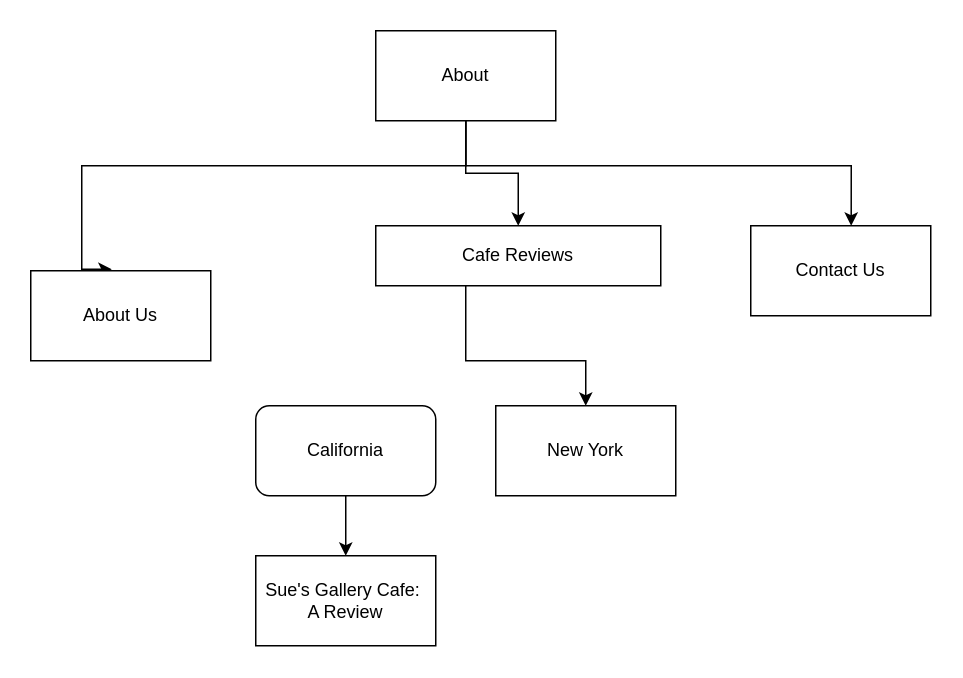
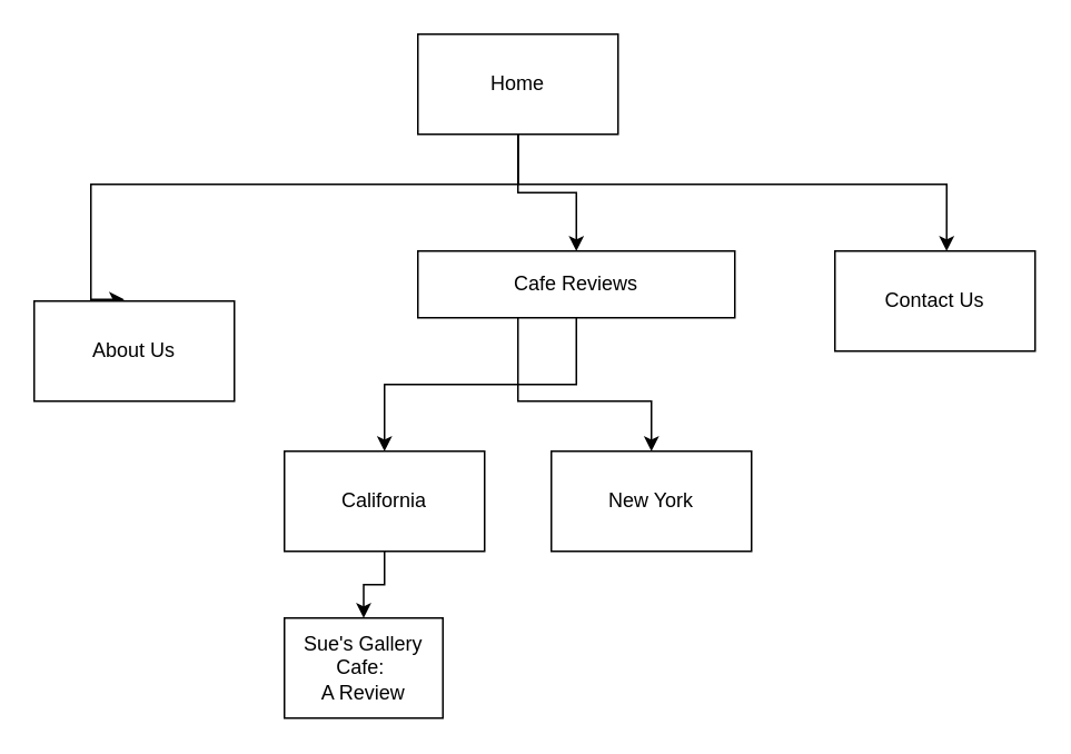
  <mxCell id="0" />
  <mxCell id="1" parent="0" />
  <mxCell id="2" value="" style="edgeStyle=orthogonalEdgeStyle;rounded=0;orthogonalLoop=1;jettySize=auto;html=1;" parent="1" source="5" target="10" edge="1"><mxGeometry relative="1" as="geometry" /></mxCell>
  <mxCell id="3" value="" style="edgeStyle=orthogonalEdgeStyle;rounded=0;orthogonalLoop=1;jettySize=auto;html=1;entryX=0.45;entryY=-0.017;entryDx=0;entryDy=0;entryPerimeter=0;" parent="1" source="5" target="6" edge="1"><mxGeometry relative="1" as="geometry"><mxPoint x="150" y="50" as="targetPoint" /><Array as="points"><mxPoint x="310" y="110" /><mxPoint x="54" y="110" /></Array></mxGeometry></mxCell>
  <mxCell id="4" style="edgeStyle=orthogonalEdgeStyle;rounded=0;orthogonalLoop=1;jettySize=auto;html=1;entryX=0.558;entryY=0;entryDx=0;entryDy=0;entryPerimeter=0;" parent="1" target="7" edge="1"><mxGeometry relative="1" as="geometry"><mxPoint x="570" y="50" as="targetPoint" /><mxPoint x="310" y="80" as="sourcePoint" /><Array as="points"><mxPoint x="310" y="110" /><mxPoint x="567" y="110" /></Array></mxGeometry></mxCell>
- <mxCell id="5" value="About" style="rounded=0;whiteSpace=wrap;html=1;strokeColor=default;fillColor=default;" parent="1" vertex="1"><mxGeometry x="250" y="20" width="120" height="60" as="geometry" /></mxCell>
+ <mxCell id="5" value="Home" style="rounded=0;whiteSpace=wrap;html=1;strokeColor=default;fillColor=default;" parent="1" vertex="1"><mxGeometry x="250" y="20" width="120" height="60" as="geometry" /></mxCell>
  <mxCell id="6" value="About Us" style="rounded=0;whiteSpace=wrap;html=1;strokeColor=default;fillColor=default;" parent="1" vertex="1"><mxGeometry x="20" y="180" width="120" height="60" as="geometry" /></mxCell>
  <mxCell id="7" value="Contact Us" style="rounded=0;whiteSpace=wrap;html=1;strokeColor=default;fillColor=default;" parent="1" vertex="1"><mxGeometry x="500" y="150" width="120" height="60" as="geometry" /></mxCell>
+ <mxCell id="8" value="" style="edgeStyle=orthogonalEdgeStyle;rounded=0;orthogonalLoop=1;jettySize=auto;html=1;" parent="1" source="10" target="12" edge="1"><mxGeometry relative="1" as="geometry" /></mxCell>
  <mxCell id="9" value="" style="edgeStyle=orthogonalEdgeStyle;rounded=0;orthogonalLoop=1;jettySize=auto;html=1;" parent="1" source="10" edge="1"><mxGeometry relative="1" as="geometry"><mxPoint x="390" y="270" as="targetPoint" /><Array as="points"><mxPoint x="310" y="240" /><mxPoint x="390" y="240" /></Array></mxGeometry></mxCell>
  <mxCell id="10" value="Cafe Reviews" style="rounded=0;whiteSpace=wrap;html=1;strokeColor=default;fillColor=default;" parent="1" vertex="1"><mxGeometry x="250" y="150" width="190" height="40" as="geometry" /></mxCell>
  <mxCell id="11" value="" style="edgeStyle=orthogonalEdgeStyle;rounded=0;orthogonalLoop=1;jettySize=auto;html=1;" edge="1" parent="1" source="12" target="14"><mxGeometry relative="1" as="geometry" /></mxCell>
- <mxCell id="12" value="California" style="whiteSpace=wrap;html=1;strokeColor=default;fillColor=default;rounded=1;" parent="1" vertex="1"><mxGeometry x="170" y="270" width="120" height="60" as="geometry" /></mxCell>
+ <mxCell id="12" value="California" style="rounded=0;whiteSpace=wrap;html=1;strokeColor=default;fillColor=default;" parent="1" vertex="1"><mxGeometry x="170" y="270" width="120" height="60" as="geometry" /></mxCell>
  <mxCell id="13" value="New York" style="rounded=0;whiteSpace=wrap;html=1;strokeColor=default;fillColor=default;" parent="1" vertex="1"><mxGeometry x="330" y="270" width="120" height="60" as="geometry" /></mxCell>
- <mxCell id="14" value="Sue's Gallery Cafe:&amp;nbsp;&lt;br&gt;A Review" style="rounded=0;whiteSpace=wrap;html=1;" vertex="1" parent="1"><mxGeometry x="170" y="370" width="120" height="60" as="geometry" /></mxCell>
+ <mxCell id="14" value="Sue's Gallery Cafe:&amp;nbsp;&lt;br&gt;A Review" style="rounded=0;whiteSpace=wrap;html=1;" vertex="1" parent="1"><mxGeometry x="170" y="370" width="95" height="60" as="geometry" /></mxCell>
